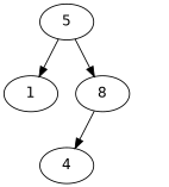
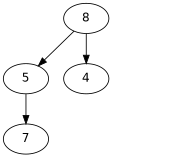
  digraph {
    fontname="DejaVu Sans"
    node [fontname="DejaVu Sans" style=solid]
    edge [fontname="DejaVu Sans"]
    5
-   1
+   1 [label=7]
    8
    n4 [label=4]
    a [style=invisible]
    5 -> 1
-   5 -> 8
+   8 -> 5
    8 -> n4
    8 -> a [style=invis]
  }
